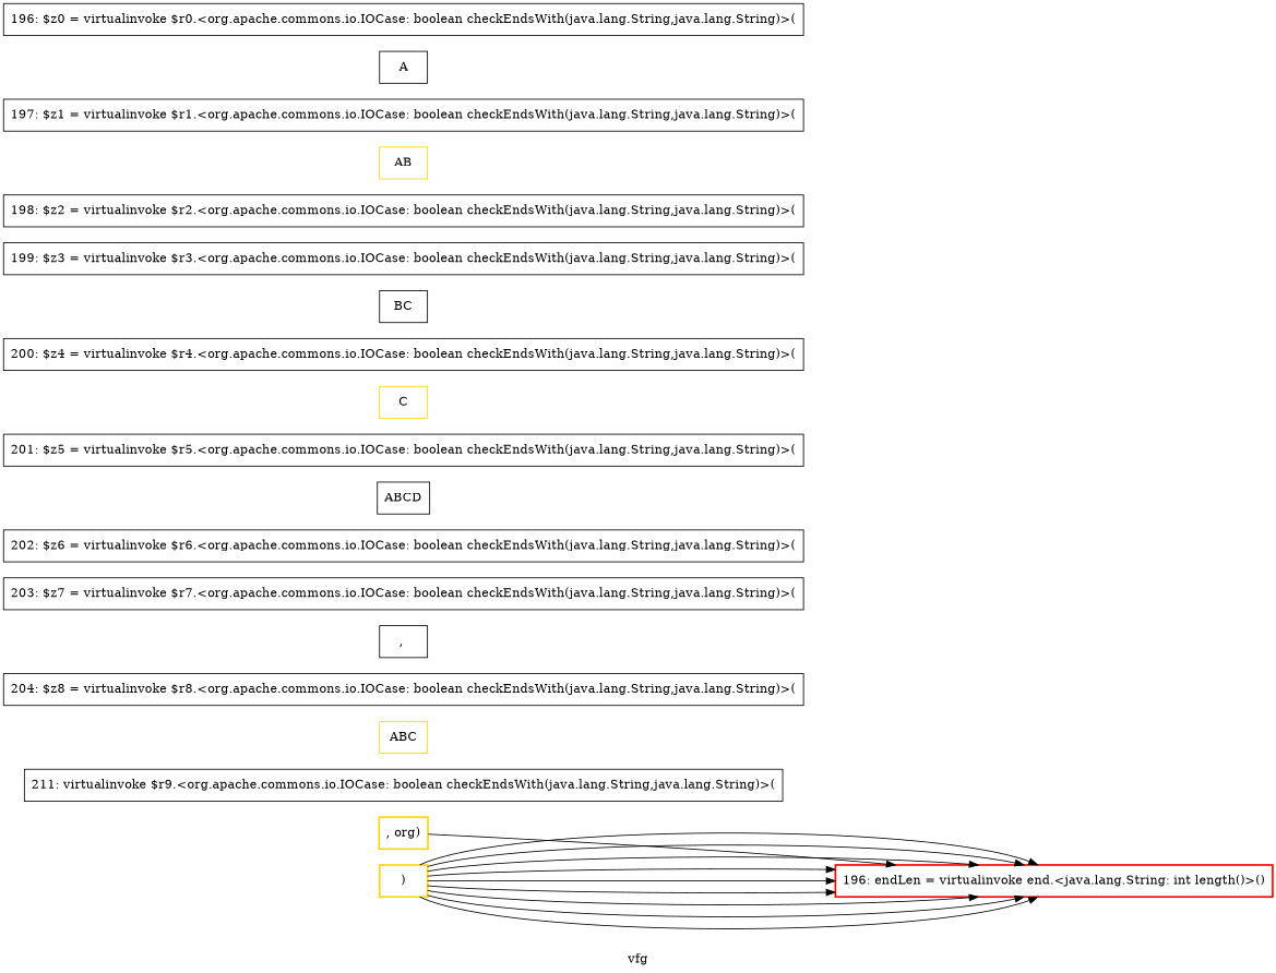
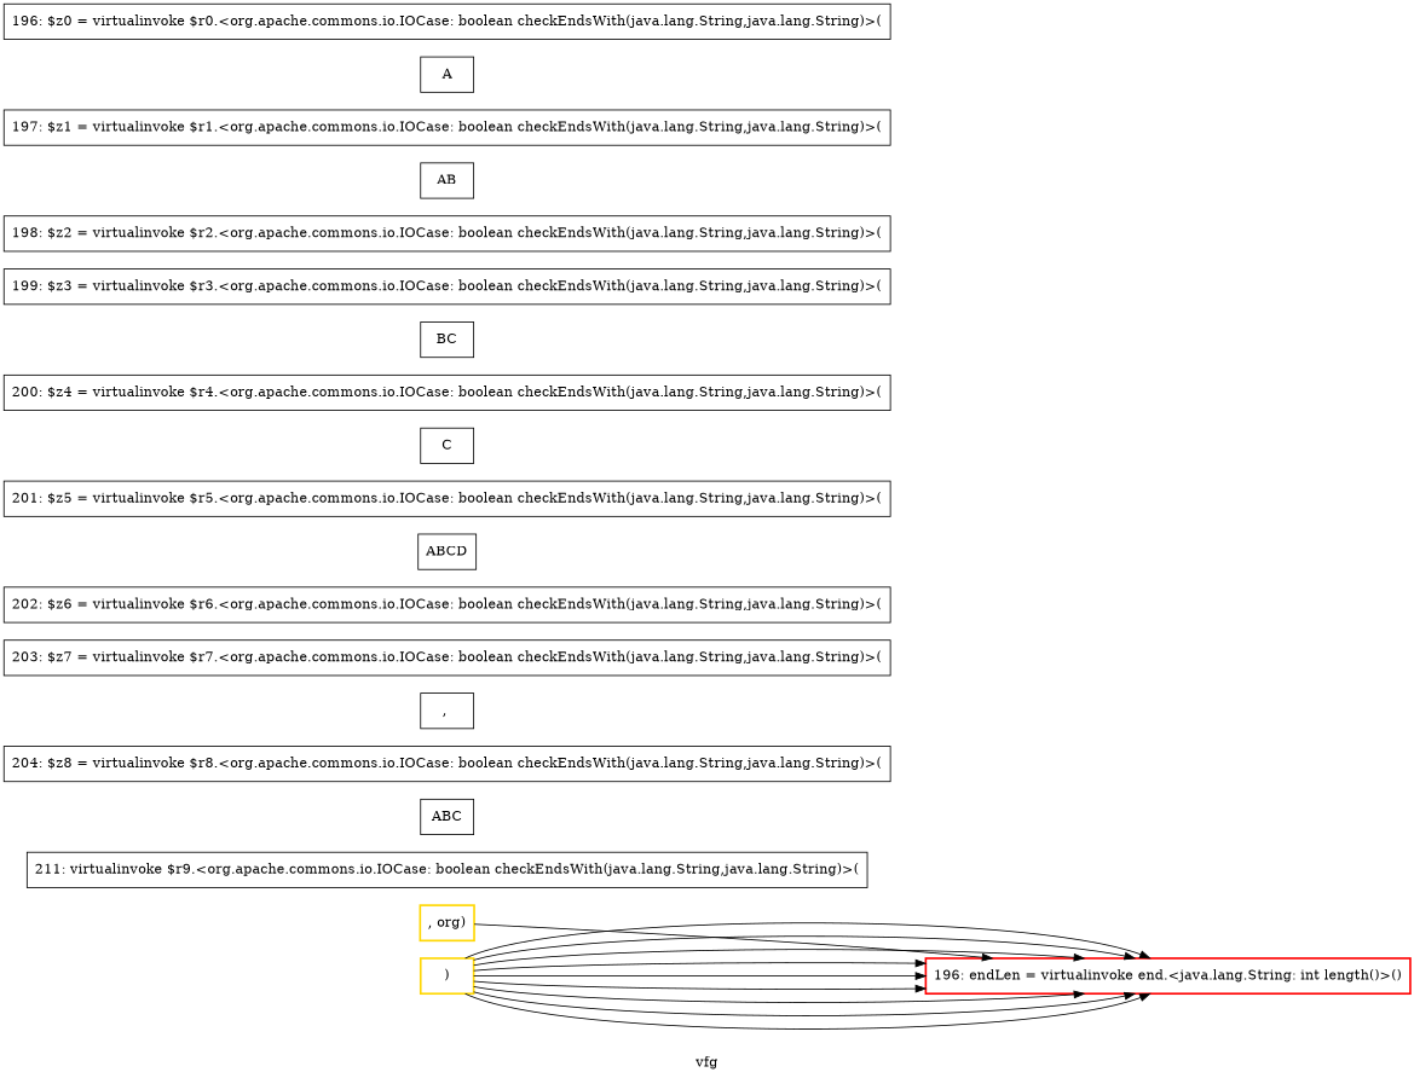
  digraph {
    label=vfg
    rankdir=LR
    node [shape=box]
    "196: endLen = virtualinvoke end.<java.lang.String: int length()>()" [color=red style=bold]
    "211: virtualinvoke $r9.<org.apache.commons.io.IOCase: boolean checkEndsWith(java.lang.String,java.lang.String)>("
-   ABC [color=gold]
+   ABC
    n4 [color=gold label=", org)" style=bold]
    "204: $z8 = virtualinvoke $r8.<org.apache.commons.io.IOCase: boolean checkEndsWith(java.lang.String,java.lang.String)>("
    ", "
    ")" [color=gold style=bold]
    "203: $z7 = virtualinvoke $r7.<org.apache.commons.io.IOCase: boolean checkEndsWith(java.lang.String,java.lang.String)>("
    "202: $z6 = virtualinvoke $r6.<org.apache.commons.io.IOCase: boolean checkEndsWith(java.lang.String,java.lang.String)>("
    ABCD
    "201: $z5 = virtualinvoke $r5.<org.apache.commons.io.IOCase: boolean checkEndsWith(java.lang.String,java.lang.String)>("
-   C [color=gold]
+   C
    "200: $z4 = virtualinvoke $r4.<org.apache.commons.io.IOCase: boolean checkEndsWith(java.lang.String,java.lang.String)>("
    BC
    "199: $z3 = virtualinvoke $r3.<org.apache.commons.io.IOCase: boolean checkEndsWith(java.lang.String,java.lang.String)>("
    "198: $z2 = virtualinvoke $r2.<org.apache.commons.io.IOCase: boolean checkEndsWith(java.lang.String,java.lang.String)>("
-   AB [color=gold]
+   AB
    "197: $z1 = virtualinvoke $r1.<org.apache.commons.io.IOCase: boolean checkEndsWith(java.lang.String,java.lang.String)>("
    A
    "196: $z0 = virtualinvoke $r0.<org.apache.commons.io.IOCase: boolean checkEndsWith(java.lang.String,java.lang.String)>("
    n4 -> "196: endLen = virtualinvoke end.<java.lang.String: int length()>()"
    ")" -> "196: endLen = virtualinvoke end.<java.lang.String: int length()>()"
    ")" -> "196: endLen = virtualinvoke end.<java.lang.String: int length()>()"
    ")" -> "196: endLen = virtualinvoke end.<java.lang.String: int length()>()"
    ")" -> "196: endLen = virtualinvoke end.<java.lang.String: int length()>()"
    ")" -> "196: endLen = virtualinvoke end.<java.lang.String: int length()>()"
    ")" -> "196: endLen = virtualinvoke end.<java.lang.String: int length()>()"
    ")" -> "196: endLen = virtualinvoke end.<java.lang.String: int length()>()"
    ")" -> "196: endLen = virtualinvoke end.<java.lang.String: int length()>()"
    ")" -> "196: endLen = virtualinvoke end.<java.lang.String: int length()>()"
  }
